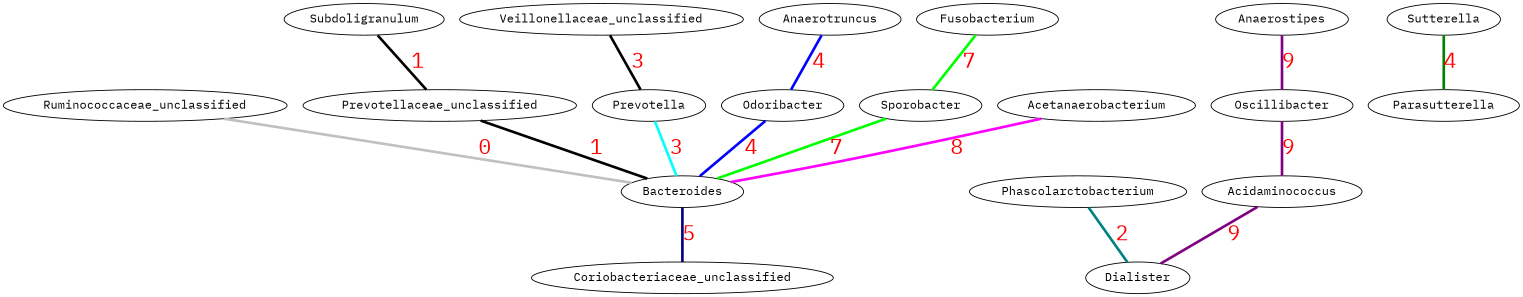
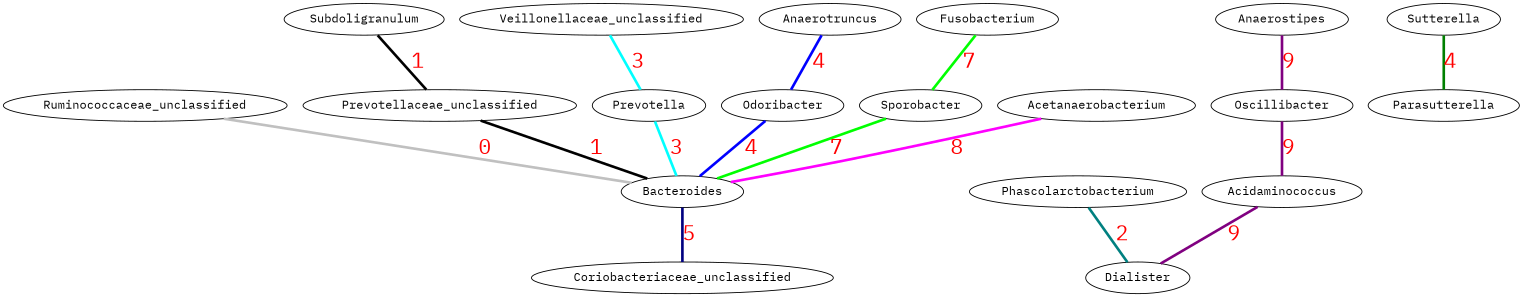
  graph {
    fontname="IBM Plex Mono"
    node [fontname="IBM Plex Mono"]
    edge [color="#800080" fontcolor=red fontname="IBM Plex Mono" fontsize=24 penwidth=3]
    Ruminococcaceae_unclassified
    Bacteroides
    Coriobacteriaceae_unclassified
    Subdoligranulum
    Prevotellaceae_unclassified
    Phascolarctobacterium
    Dialister
    Veillonellaceae_unclassified
    Prevotella
    Anaerotruncus
    Odoribacter
    Sutterella
    Parasutterella
    Fusobacterium
    Sporobacter
    Acetanaerobacterium
    Anaerostipes
    Oscillibacter
    Acidaminococcus
    Ruminococcaceae_unclassified -- Bacteroides [color="#c0c0c0" label=0]
    Bacteroides -- Coriobacteriaceae_unclassified [color="#000080" label=5]
    Subdoligranulum -- Prevotellaceae_unclassified [color="#000000" label=1]
    Prevotellaceae_unclassified -- Bacteroides [color="#000000" label=1]
    Phascolarctobacterium -- Dialister [color="#008080" label=2]
-   Veillonellaceae_unclassified -- Prevotella [color="#000000" label=3]
+   Veillonellaceae_unclassified -- Prevotella [color="#00ffff" label=3]
    Prevotella -- Bacteroides [color="#00ffff" label=3]
    Anaerotruncus -- Odoribacter [color="#0000ff" label=4]
    Odoribacter -- Bacteroides [color="#0000ff" label=4]
    Sutterella -- Parasutterella [color="#008000" label=4]
    Fusobacterium -- Sporobacter [color="#00ff00" label=7]
    Sporobacter -- Bacteroides [color="#00ff00" label=7]
    Acetanaerobacterium -- Bacteroides [color="#ff00ff" label=8]
    Anaerostipes -- Oscillibacter [label=9]
    Oscillibacter -- Acidaminococcus [label=9]
    Acidaminococcus -- Dialister [label=9]
  }
